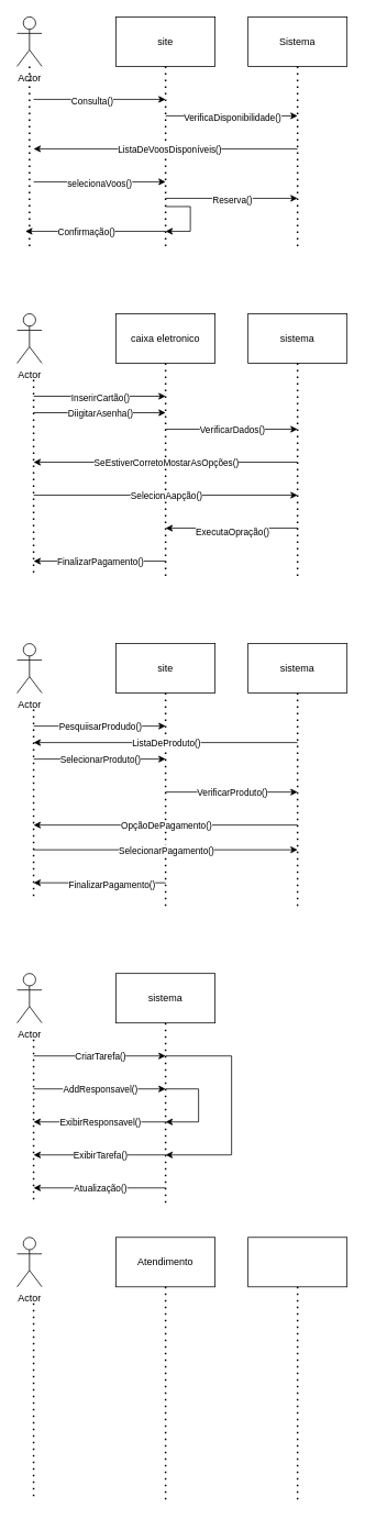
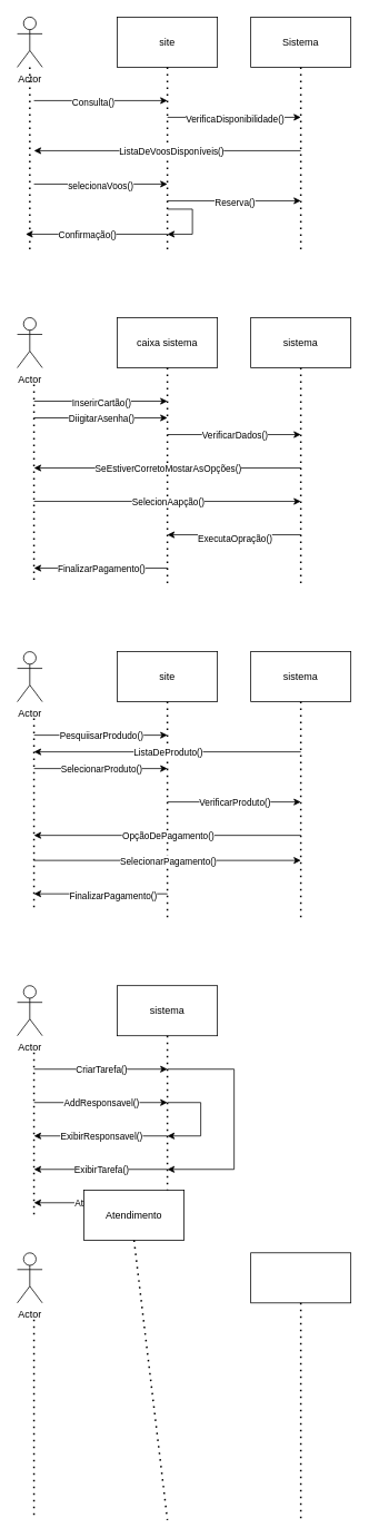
  <mxCell id="0" />
  <mxCell id="1" parent="0" />
  <mxCell id="2" value="site" style="rounded=0;whiteSpace=wrap;html=1;" vertex="1" parent="1"><mxGeometry x="140" y="20" width="120" height="60" as="geometry" /></mxCell>
  <mxCell id="3" value="Sistema" style="rounded=0;whiteSpace=wrap;html=1;" vertex="1" parent="1"><mxGeometry x="300" y="20" width="120" height="60" as="geometry" /></mxCell>
  <mxCell id="4" value="Actor" style="shape=umlActor;verticalLabelPosition=bottom;verticalAlign=top;html=1;outlineConnect=0;" vertex="1" parent="1"><mxGeometry x="20" y="20" width="30" height="60" as="geometry" /></mxCell>
  <mxCell id="5" value="" style="endArrow=none;dashed=1;html=1;dashPattern=1 3;strokeWidth=2;rounded=0;" edge="1" parent="1" source="4"><mxGeometry width="50" height="50" relative="1" as="geometry"><mxPoint x="10" y="180" as="sourcePoint" /><mxPoint x="35" y="300" as="targetPoint" /></mxGeometry></mxCell>
  <mxCell id="6" value="" style="endArrow=none;dashed=1;html=1;dashPattern=1 3;strokeWidth=2;rounded=0;exitX=0.5;exitY=1;exitDx=0;exitDy=0;" edge="1" parent="1" source="2"><mxGeometry width="50" height="50" relative="1" as="geometry"><mxPoint x="340" y="280" as="sourcePoint" /><mxPoint x="200" y="300" as="targetPoint" /></mxGeometry></mxCell>
  <mxCell id="7" value="" style="endArrow=none;dashed=1;html=1;dashPattern=1 3;strokeWidth=2;rounded=0;exitX=0.5;exitY=1;exitDx=0;exitDy=0;" edge="1" parent="1" source="3"><mxGeometry width="50" height="50" relative="1" as="geometry"><mxPoint x="340" y="280" as="sourcePoint" /><mxPoint x="360" y="300" as="targetPoint" /></mxGeometry></mxCell>
  <mxCell id="8" value="" style="endArrow=classic;html=1;rounded=0;" edge="1" parent="1"><mxGeometry width="50" height="50" relative="1" as="geometry"><mxPoint x="40" y="120" as="sourcePoint" /><mxPoint x="200" y="120" as="targetPoint" /></mxGeometry></mxCell>
  <mxCell id="9" value="Consulta()" style="edgeLabel;html=1;align=center;verticalAlign=middle;resizable=0;points=[];" vertex="1" connectable="0" parent="8"><mxGeometry x="-0.125" y="-1" relative="1" as="geometry"><mxPoint as="offset" /></mxGeometry></mxCell>
  <mxCell id="10" value="" style="endArrow=classic;html=1;rounded=0;" edge="1" parent="1"><mxGeometry width="50" height="50" relative="1" as="geometry"><mxPoint x="200" y="140" as="sourcePoint" /><mxPoint x="360" y="140" as="targetPoint" /></mxGeometry></mxCell>
  <mxCell id="11" value="VerificaDisponibilidade()" style="edgeLabel;html=1;align=center;verticalAlign=middle;resizable=0;points=[];" vertex="1" connectable="0" parent="10"><mxGeometry x="0.188" y="-1" relative="1" as="geometry"><mxPoint x="-15" as="offset" /></mxGeometry></mxCell>
  <mxCell id="12" value="" style="endArrow=classic;html=1;rounded=0;" edge="1" parent="1"><mxGeometry width="50" height="50" relative="1" as="geometry"><mxPoint x="360" y="180" as="sourcePoint" /><mxPoint x="40" y="180" as="targetPoint" /></mxGeometry></mxCell>
  <mxCell id="13" value="ListaDeVoosDisponíveis()" style="edgeLabel;html=1;align=center;verticalAlign=middle;resizable=0;points=[];" vertex="1" connectable="0" parent="12"><mxGeometry x="-0.103" relative="1" as="geometry"><mxPoint x="-12" as="offset" /></mxGeometry></mxCell>
  <mxCell id="14" value="" style="endArrow=classic;html=1;rounded=0;" edge="1" parent="1"><mxGeometry width="50" height="50" relative="1" as="geometry"><mxPoint x="40" y="220" as="sourcePoint" /><mxPoint x="200" y="220" as="targetPoint" /></mxGeometry></mxCell>
  <mxCell id="15" value="selecionaVoos()" style="edgeLabel;html=1;align=center;verticalAlign=middle;resizable=0;points=[];" vertex="1" connectable="0" parent="14"><mxGeometry x="-0.175" y="-2" relative="1" as="geometry"><mxPoint x="13" as="offset" /></mxGeometry></mxCell>
  <mxCell id="16" value="" style="endArrow=classic;html=1;rounded=0;" edge="1" parent="1"><mxGeometry width="50" height="50" relative="1" as="geometry"><mxPoint x="200" y="240" as="sourcePoint" /><mxPoint x="360" y="240" as="targetPoint" /></mxGeometry></mxCell>
  <mxCell id="17" value="Reserva()" style="edgeLabel;html=1;align=center;verticalAlign=middle;resizable=0;points=[];" vertex="1" connectable="0" parent="16"><mxGeometry x="0.175" y="-2" relative="1" as="geometry"><mxPoint x="-14" as="offset" /></mxGeometry></mxCell>
  <mxCell id="18" value="" style="endArrow=classic;html=1;rounded=0;" edge="1" parent="1"><mxGeometry width="50" height="50" relative="1" as="geometry"><mxPoint x="200" y="280" as="sourcePoint" /><mxPoint x="30" y="280" as="targetPoint" /></mxGeometry></mxCell>
  <mxCell id="19" value="Confirmação()" style="edgeLabel;html=1;align=center;verticalAlign=middle;resizable=0;points=[];" vertex="1" connectable="0" parent="18"><mxGeometry x="0.325" y="5" relative="1" as="geometry"><mxPoint x="16" y="-5" as="offset" /></mxGeometry></mxCell>
  <mxCell id="20" value="" style="endArrow=classic;html=1;rounded=0;" edge="1" parent="1"><mxGeometry width="50" height="50" relative="1" as="geometry"><mxPoint x="200" y="250" as="sourcePoint" /><mxPoint x="200" y="280" as="targetPoint" /><Array as="points"><mxPoint x="230" y="250" /><mxPoint x="230" y="280" /></Array></mxGeometry></mxCell>
  <mxCell id="21" value="Actor" style="shape=umlActor;verticalLabelPosition=bottom;verticalAlign=top;html=1;outlineConnect=0;" vertex="1" parent="1"><mxGeometry x="20" y="380" width="30" height="60" as="geometry" /></mxCell>
- <mxCell id="22" value="caixa eletronico" style="rounded=0;whiteSpace=wrap;html=1;" vertex="1" parent="1"><mxGeometry x="140" y="380" width="120" height="60" as="geometry" /></mxCell>
+ <mxCell id="22" value="caixa sistema" style="rounded=0;whiteSpace=wrap;html=1;" vertex="1" parent="1"><mxGeometry x="140" y="380" width="120" height="60" as="geometry" /></mxCell>
  <mxCell id="23" value="sistema" style="rounded=0;whiteSpace=wrap;html=1;" vertex="1" parent="1"><mxGeometry x="300" y="380" width="120" height="60" as="geometry" /></mxCell>
  <mxCell id="24" value="" style="endArrow=none;dashed=1;html=1;dashPattern=1 3;strokeWidth=2;rounded=0;" edge="1" parent="1"><mxGeometry width="50" height="50" relative="1" as="geometry"><mxPoint x="40" y="460" as="sourcePoint" /><mxPoint x="40" y="700" as="targetPoint" /></mxGeometry></mxCell>
  <mxCell id="25" value="" style="endArrow=none;dashed=1;html=1;dashPattern=1 3;strokeWidth=2;rounded=0;exitX=0.5;exitY=1;exitDx=0;exitDy=0;" edge="1" parent="1" source="22"><mxGeometry width="50" height="50" relative="1" as="geometry"><mxPoint x="190" y="460" as="sourcePoint" /><mxPoint x="200" y="700" as="targetPoint" /></mxGeometry></mxCell>
  <mxCell id="26" value="" style="endArrow=none;dashed=1;html=1;dashPattern=1 3;strokeWidth=2;rounded=0;exitX=0.5;exitY=1;exitDx=0;exitDy=0;" edge="1" parent="1" source="23"><mxGeometry width="50" height="50" relative="1" as="geometry"><mxPoint x="340" y="580" as="sourcePoint" /><mxPoint x="360" y="700" as="targetPoint" /></mxGeometry></mxCell>
  <mxCell id="27" value="" style="endArrow=classic;html=1;rounded=0;" edge="1" parent="1"><mxGeometry width="50" height="50" relative="1" as="geometry"><mxPoint x="40" y="480" as="sourcePoint" /><mxPoint x="200" y="480" as="targetPoint" /></mxGeometry></mxCell>
  <mxCell id="28" value="InserirCartão()" style="edgeLabel;html=1;align=center;verticalAlign=middle;resizable=0;points=[];" vertex="1" connectable="0" parent="27"><mxGeometry x="0.188" y="-2" relative="1" as="geometry"><mxPoint x="-15" as="offset" /></mxGeometry></mxCell>
  <mxCell id="29" value="" style="endArrow=classic;html=1;rounded=0;" edge="1" parent="1"><mxGeometry relative="1" as="geometry"><mxPoint x="40" y="500" as="sourcePoint" /><mxPoint x="200" y="500" as="targetPoint" /></mxGeometry></mxCell>
  <mxCell id="30" value="DiigitarAsenha()" style="edgeLabel;resizable=0;html=1;align=center;verticalAlign=middle;" connectable="0" vertex="1" parent="29"><mxGeometry relative="1" as="geometry" /></mxCell>
  <mxCell id="31" value="" style="endArrow=classic;html=1;rounded=0;" edge="1" parent="1"><mxGeometry relative="1" as="geometry"><mxPoint x="200" y="520" as="sourcePoint" /><mxPoint x="360" y="520" as="targetPoint" /><Array as="points" /></mxGeometry></mxCell>
  <mxCell id="32" value="VerificarDados()" style="edgeLabel;resizable=0;html=1;align=center;verticalAlign=middle;" connectable="0" vertex="1" parent="31"><mxGeometry relative="1" as="geometry" /></mxCell>
  <mxCell id="33" value="" style="endArrow=classic;html=1;rounded=0;" edge="1" parent="1"><mxGeometry relative="1" as="geometry"><mxPoint x="360" y="560" as="sourcePoint" /><mxPoint x="40" y="560" as="targetPoint" /></mxGeometry></mxCell>
  <mxCell id="34" value="SeEstiverCorretoMostarAsOpções()" style="edgeLabel;resizable=0;html=1;align=center;verticalAlign=middle;" connectable="0" vertex="1" parent="33"><mxGeometry relative="1" as="geometry" /></mxCell>
  <mxCell id="35" value="" style="endArrow=classic;html=1;rounded=0;" edge="1" parent="1"><mxGeometry relative="1" as="geometry"><mxPoint x="40" y="600" as="sourcePoint" /><mxPoint x="360" y="600" as="targetPoint" /></mxGeometry></mxCell>
  <mxCell id="36" value="SelecionAapção()" style="edgeLabel;resizable=0;html=1;align=center;verticalAlign=middle;" connectable="0" vertex="1" parent="35"><mxGeometry relative="1" as="geometry" /></mxCell>
  <mxCell id="37" value="" style="endArrow=classic;html=1;rounded=0;" edge="1" parent="1"><mxGeometry width="50" height="50" relative="1" as="geometry"><mxPoint x="360" y="640" as="sourcePoint" /><mxPoint x="200" y="640" as="targetPoint" /></mxGeometry></mxCell>
  <mxCell id="38" value="ExecutaOpração()" style="edgeLabel;html=1;align=center;verticalAlign=middle;resizable=0;points=[];" vertex="1" connectable="0" parent="37"><mxGeometry x="-0.388" y="4" relative="1" as="geometry"><mxPoint x="-31" as="offset" /></mxGeometry></mxCell>
  <mxCell id="39" value="" style="endArrow=classic;html=1;rounded=0;" edge="1" parent="1"><mxGeometry relative="1" as="geometry"><mxPoint x="200" y="680" as="sourcePoint" /><mxPoint x="40" y="680" as="targetPoint" /></mxGeometry></mxCell>
  <mxCell id="40" value="FinalizarPagamento()" style="edgeLabel;resizable=0;html=1;align=center;verticalAlign=middle;" connectable="0" vertex="1" parent="39"><mxGeometry relative="1" as="geometry" /></mxCell>
  <mxCell id="41" value="Actor" style="shape=umlActor;verticalLabelPosition=bottom;verticalAlign=top;html=1;outlineConnect=0;" vertex="1" parent="1"><mxGeometry x="20" y="780" width="30" height="60" as="geometry" /></mxCell>
  <mxCell id="42" value="site" style="rounded=0;whiteSpace=wrap;html=1;" vertex="1" parent="1"><mxGeometry x="140" y="780" width="120" height="60" as="geometry" /></mxCell>
  <mxCell id="43" value="sistema" style="rounded=0;whiteSpace=wrap;html=1;" vertex="1" parent="1"><mxGeometry x="300" y="780" width="120" height="60" as="geometry" /></mxCell>
  <mxCell id="44" value="" style="endArrow=none;dashed=1;html=1;dashPattern=1 3;strokeWidth=2;rounded=0;" edge="1" parent="1"><mxGeometry width="50" height="50" relative="1" as="geometry"><mxPoint x="40" y="860" as="sourcePoint" /><mxPoint x="40" y="1090" as="targetPoint" /></mxGeometry></mxCell>
  <mxCell id="45" value="" style="endArrow=none;dashed=1;html=1;dashPattern=1 3;strokeWidth=2;rounded=0;exitX=0.5;exitY=1;exitDx=0;exitDy=0;" edge="1" parent="1" source="42"><mxGeometry width="50" height="50" relative="1" as="geometry"><mxPoint x="340" y="980" as="sourcePoint" /><mxPoint x="200" y="1100" as="targetPoint" /></mxGeometry></mxCell>
  <mxCell id="46" value="" style="endArrow=none;dashed=1;html=1;dashPattern=1 3;strokeWidth=2;rounded=0;exitX=0.5;exitY=1;exitDx=0;exitDy=0;" edge="1" parent="1" source="43"><mxGeometry width="50" height="50" relative="1" as="geometry"><mxPoint x="340" y="980" as="sourcePoint" /><mxPoint x="360" y="1100" as="targetPoint" /></mxGeometry></mxCell>
  <mxCell id="47" value="" style="endArrow=classic;html=1;rounded=0;" edge="1" parent="1"><mxGeometry relative="1" as="geometry"><mxPoint x="40" y="880" as="sourcePoint" /><mxPoint x="200" y="880" as="targetPoint" /></mxGeometry></mxCell>
  <mxCell id="48" value="PesquiisarProdudo()" style="edgeLabel;resizable=0;html=1;align=center;verticalAlign=middle;" connectable="0" vertex="1" parent="47"><mxGeometry relative="1" as="geometry" /></mxCell>
  <mxCell id="49" value="" style="endArrow=classic;html=1;rounded=0;" edge="1" parent="1"><mxGeometry relative="1" as="geometry"><mxPoint x="360" y="900" as="sourcePoint" /><mxPoint x="40" y="900" as="targetPoint" /></mxGeometry></mxCell>
  <mxCell id="50" value="ListaDeProduto()" style="edgeLabel;resizable=0;html=1;align=center;verticalAlign=middle;" connectable="0" vertex="1" parent="49"><mxGeometry relative="1" as="geometry" /></mxCell>
  <mxCell id="51" value="" style="endArrow=classic;html=1;rounded=0;" edge="1" parent="1"><mxGeometry relative="1" as="geometry"><mxPoint x="40" y="920" as="sourcePoint" /><mxPoint x="200" y="920" as="targetPoint" /></mxGeometry></mxCell>
  <mxCell id="52" value="SelecionarProduto()" style="edgeLabel;resizable=0;html=1;align=center;verticalAlign=middle;" connectable="0" vertex="1" parent="51"><mxGeometry relative="1" as="geometry" /></mxCell>
  <mxCell id="53" value="" style="endArrow=classic;html=1;rounded=0;" edge="1" parent="1"><mxGeometry relative="1" as="geometry"><mxPoint x="200" y="960" as="sourcePoint" /><mxPoint x="360" y="960" as="targetPoint" /></mxGeometry></mxCell>
  <mxCell id="54" value="VerificarProduto()" style="edgeLabel;resizable=0;html=1;align=center;verticalAlign=middle;" connectable="0" vertex="1" parent="53"><mxGeometry relative="1" as="geometry" /></mxCell>
  <mxCell id="55" value="" style="endArrow=classic;html=1;rounded=0;" edge="1" parent="1"><mxGeometry relative="1" as="geometry"><mxPoint x="360" y="1000" as="sourcePoint" /><mxPoint x="40" y="1000" as="targetPoint" /></mxGeometry></mxCell>
  <mxCell id="56" value="OpçãoDePagamento()" style="edgeLabel;resizable=0;html=1;align=center;verticalAlign=middle;" connectable="0" vertex="1" parent="55"><mxGeometry relative="1" as="geometry" /></mxCell>
  <mxCell id="57" value="" style="endArrow=classic;html=1;rounded=0;" edge="1" parent="1"><mxGeometry relative="1" as="geometry"><mxPoint x="40" y="1030" as="sourcePoint" /><mxPoint x="360" y="1030" as="targetPoint" /></mxGeometry></mxCell>
  <mxCell id="58" value="SelecionarPagamento()" style="edgeLabel;resizable=0;html=1;align=center;verticalAlign=middle;" connectable="0" vertex="1" parent="57"><mxGeometry relative="1" as="geometry" /></mxCell>
  <mxCell id="59" value="" style="endArrow=classic;html=1;rounded=0;" edge="1" parent="1"><mxGeometry width="50" height="50" relative="1" as="geometry"><mxPoint x="200" y="1070" as="sourcePoint" /><mxPoint x="40" y="1070" as="targetPoint" /></mxGeometry></mxCell>
  <mxCell id="60" value="FinalizarPagamento()" style="edgeLabel;html=1;align=center;verticalAlign=middle;resizable=0;points=[];" vertex="1" connectable="0" parent="59"><mxGeometry x="-0.175" y="2" relative="1" as="geometry"><mxPoint as="offset" /></mxGeometry></mxCell>
  <mxCell id="61" value="Actor" style="shape=umlActor;verticalLabelPosition=bottom;verticalAlign=top;html=1;outlineConnect=0;" vertex="1" parent="1"><mxGeometry x="20" y="1180" width="30" height="60" as="geometry" /></mxCell>
  <mxCell id="62" value="sistema" style="rounded=0;whiteSpace=wrap;html=1;" vertex="1" parent="1"><mxGeometry x="140" y="1180" width="120" height="60" as="geometry" /></mxCell>
  <mxCell id="63" value="" style="endArrow=none;dashed=1;html=1;dashPattern=1 3;strokeWidth=2;rounded=0;" edge="1" parent="1"><mxGeometry width="50" height="50" relative="1" as="geometry"><mxPoint x="40" y="1260" as="sourcePoint" /><mxPoint x="40" y="1460" as="targetPoint" /></mxGeometry></mxCell>
  <mxCell id="64" value="" style="endArrow=none;dashed=1;html=1;dashPattern=1 3;strokeWidth=2;rounded=0;exitX=0.5;exitY=1;exitDx=0;exitDy=0;" edge="1" parent="1" source="62"><mxGeometry width="50" height="50" relative="1" as="geometry"><mxPoint x="340" y="1480" as="sourcePoint" /><mxPoint x="200" y="1460" as="targetPoint" /></mxGeometry></mxCell>
  <mxCell id="65" value="" style="endArrow=classic;html=1;rounded=0;" edge="1" parent="1"><mxGeometry relative="1" as="geometry"><mxPoint x="40" y="1280" as="sourcePoint" /><mxPoint x="200" y="1280" as="targetPoint" /></mxGeometry></mxCell>
  <mxCell id="66" value="CriarTarefa()" style="edgeLabel;resizable=0;html=1;align=center;verticalAlign=middle;" connectable="0" vertex="1" parent="65"><mxGeometry relative="1" as="geometry" /></mxCell>
  <mxCell id="67" value="" style="endArrow=classic;html=1;rounded=0;" edge="1" parent="1"><mxGeometry relative="1" as="geometry"><mxPoint x="40" y="1320" as="sourcePoint" /><mxPoint x="200" y="1320" as="targetPoint" /></mxGeometry></mxCell>
  <mxCell id="68" value="AddResponsavel()" style="edgeLabel;resizable=0;html=1;align=center;verticalAlign=middle;" connectable="0" vertex="1" parent="67"><mxGeometry relative="1" as="geometry" /></mxCell>
  <mxCell id="69" value="" style="endArrow=classic;html=1;rounded=0;" edge="1" parent="1"><mxGeometry relative="1" as="geometry"><mxPoint x="200" y="1440" as="sourcePoint" /><mxPoint x="40" y="1440" as="targetPoint" /></mxGeometry></mxCell>
  <mxCell id="70" value="Atualização()" style="edgeLabel;resizable=0;html=1;align=center;verticalAlign=middle;" connectable="0" vertex="1" parent="69"><mxGeometry relative="1" as="geometry" /></mxCell>
  <mxCell id="71" value="" style="endArrow=classic;html=1;rounded=0;" edge="1" parent="1"><mxGeometry relative="1" as="geometry"><mxPoint x="200" y="1400" as="sourcePoint" /><mxPoint x="40" y="1400" as="targetPoint" /></mxGeometry></mxCell>
  <mxCell id="72" value="ExibirTarefa()" style="edgeLabel;resizable=0;html=1;align=center;verticalAlign=middle;" connectable="0" vertex="1" parent="71"><mxGeometry relative="1" as="geometry" /></mxCell>
  <mxCell id="73" value="" style="endArrow=classic;html=1;rounded=0;" edge="1" parent="1"><mxGeometry relative="1" as="geometry"><mxPoint x="200" y="1360" as="sourcePoint" /><mxPoint x="40" y="1360" as="targetPoint" /></mxGeometry></mxCell>
  <mxCell id="74" value="ExibirResponsavel()" style="edgeLabel;resizable=0;html=1;align=center;verticalAlign=middle;" connectable="0" vertex="1" parent="73"><mxGeometry relative="1" as="geometry" /></mxCell>
  <mxCell id="75" value="" style="endArrow=classic;html=1;rounded=0;" edge="1" parent="1"><mxGeometry width="50" height="50" relative="1" as="geometry"><mxPoint x="200" y="1280" as="sourcePoint" /><mxPoint x="200" y="1400" as="targetPoint" /><Array as="points"><mxPoint x="280" y="1280" /><mxPoint x="280" y="1400" /></Array></mxGeometry></mxCell>
  <mxCell id="76" value="" style="endArrow=classic;html=1;rounded=0;" edge="1" parent="1"><mxGeometry width="50" height="50" relative="1" as="geometry"><mxPoint x="200" y="1320" as="sourcePoint" /><mxPoint x="200" y="1360" as="targetPoint" /><Array as="points"><mxPoint x="240" y="1320" /><mxPoint x="240" y="1360" /></Array></mxGeometry></mxCell>
  <mxCell id="77" value="Actor" style="shape=umlActor;verticalLabelPosition=bottom;verticalAlign=top;html=1;outlineConnect=0;" vertex="1" parent="1"><mxGeometry x="20" y="1500" width="30" height="60" as="geometry" /></mxCell>
- <mxCell id="78" value="Atendimento" style="rounded=0;whiteSpace=wrap;html=1;" vertex="1" parent="1"><mxGeometry x="140" y="1500" width="120" height="60" as="geometry" /></mxCell>
+ <mxCell id="78" value="Atendimento" style="rounded=0;whiteSpace=wrap;html=1;" vertex="1" parent="1"><mxGeometry x="100" y="1425" width="120" height="60" as="geometry" /></mxCell>
  <mxCell id="79" value="" style="rounded=0;whiteSpace=wrap;html=1;" vertex="1" parent="1"><mxGeometry x="300" y="1500" width="120" height="60" as="geometry" /></mxCell>
  <mxCell id="80" value="" style="endArrow=none;dashed=1;html=1;dashPattern=1 3;strokeWidth=2;rounded=0;" edge="1" parent="1"><mxGeometry width="50" height="50" relative="1" as="geometry"><mxPoint x="40" y="1580" as="sourcePoint" /><mxPoint x="40" y="1820" as="targetPoint" /></mxGeometry></mxCell>
  <mxCell id="81" value="" style="endArrow=none;dashed=1;html=1;dashPattern=1 3;strokeWidth=2;rounded=0;exitX=0.5;exitY=1;exitDx=0;exitDy=0;" edge="1" parent="1" source="78"><mxGeometry width="50" height="50" relative="1" as="geometry"><mxPoint x="340" y="1780" as="sourcePoint" /><mxPoint x="200" y="1820" as="targetPoint" /></mxGeometry></mxCell>
  <mxCell id="82" value="" style="endArrow=none;dashed=1;html=1;dashPattern=1 3;strokeWidth=2;rounded=0;exitX=0.5;exitY=1;exitDx=0;exitDy=0;" edge="1" parent="1" source="79"><mxGeometry width="50" height="50" relative="1" as="geometry"><mxPoint x="340" y="1780" as="sourcePoint" /><mxPoint x="360" y="1820" as="targetPoint" /></mxGeometry></mxCell>
